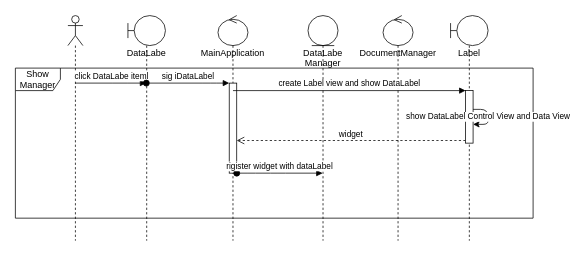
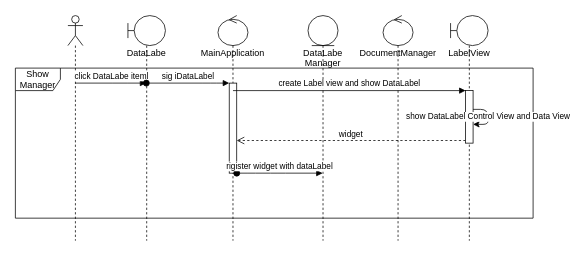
  <mxCell id="0" />
  <mxCell id="1" parent="0" />
  <mxCell id="2" value="Show Manager" style="shape=umlFrame;whiteSpace=wrap;html=1;" vertex="1" parent="1"><mxGeometry x="20" y="90" width="690" height="200" as="geometry" /></mxCell>
  <mxCell id="3" value="DataLabe" style="shape=umlLifeline;participant=umlBoundary;perimeter=lifelinePerimeter;whiteSpace=wrap;html=1;container=1;collapsible=0;recursiveResize=0;verticalAlign=top;spacingTop=36;outlineConnect=0;" vertex="1" parent="1"><mxGeometry x="170" y="20" width="50" height="300" as="geometry" /></mxCell>
  <mxCell id="4" value="DocumentManager" style="shape=umlLifeline;participant=umlControl;perimeter=lifelinePerimeter;whiteSpace=wrap;html=1;container=1;collapsible=0;recursiveResize=0;verticalAlign=top;spacingTop=36;outlineConnect=0;" vertex="1" parent="1"><mxGeometry x="510" y="20" width="40" height="300" as="geometry" /></mxCell>
  <mxCell id="5" value="" style="shape=umlLifeline;participant=umlActor;perimeter=lifelinePerimeter;whiteSpace=wrap;html=1;container=1;collapsible=0;recursiveResize=0;verticalAlign=top;spacingTop=36;outlineConnect=0;" vertex="1" parent="1"><mxGeometry x="90" y="20" width="20" height="300" as="geometry" /></mxCell>
  <mxCell id="6" value="click DataLabe iteml" style="html=1;verticalAlign=bottom;endArrow=block;" edge="1" parent="1" source="5" target="3"><mxGeometry x="0.011" width="80" relative="1" as="geometry"><mxPoint x="110" y="110" as="sourcePoint" /><mxPoint x="190" y="110" as="targetPoint" /><Array as="points"><mxPoint x="160" y="110" /></Array><mxPoint as="offset" /></mxGeometry></mxCell>
  <mxCell id="7" value="MainApplication" style="shape=umlLifeline;participant=umlControl;perimeter=lifelinePerimeter;whiteSpace=wrap;html=1;container=1;collapsible=0;recursiveResize=0;verticalAlign=top;spacingTop=36;outlineConnect=0;" vertex="1" parent="1"><mxGeometry x="290" y="20" width="40" height="300" as="geometry" /></mxCell>
  <mxCell id="8" value="" style="html=1;points=[];perimeter=orthogonalPerimeter;" vertex="1" parent="7"><mxGeometry x="15" y="90" width="10" height="120" as="geometry" /></mxCell>
  <mxCell id="9" value="sig iDataLabel" style="html=1;verticalAlign=bottom;startArrow=oval;endArrow=block;startSize=8;" edge="1" parent="1" source="3" target="8"><mxGeometry x="-0.004" relative="1" as="geometry"><mxPoint x="245" y="120" as="sourcePoint" /><Array as="points"><mxPoint x="280" y="110" /></Array><mxPoint as="offset" /></mxGeometry></mxCell>
  <mxCell id="10" value="DataLabe Manager" style="shape=umlLifeline;participant=umlEntity;perimeter=lifelinePerimeter;whiteSpace=wrap;html=1;container=1;collapsible=0;recursiveResize=0;verticalAlign=top;spacingTop=36;outlineConnect=0;" vertex="1" parent="1"><mxGeometry x="410" y="20" width="40" height="300" as="geometry" /></mxCell>
  <mxCell id="11" value="create Label view and show DataLabel" style="html=1;verticalAlign=bottom;endArrow=block;entryX=0;entryY=0;" edge="1" parent="1" target="14"><mxGeometry relative="1" as="geometry"><mxPoint x="310" y="120" as="sourcePoint" /></mxGeometry></mxCell>
  <mxCell id="12" value="widget" style="html=1;verticalAlign=bottom;endArrow=open;dashed=1;endSize=8;exitX=0;exitY=0.95;" edge="1" parent="1" source="14" target="8"><mxGeometry x="0.002" relative="1" as="geometry"><mxPoint x="310" y="170" as="targetPoint" /><mxPoint as="offset" /></mxGeometry></mxCell>
- <mxCell id="13" value="Label" style="shape=umlLifeline;participant=umlBoundary;perimeter=lifelinePerimeter;whiteSpace=wrap;html=1;container=1;collapsible=0;recursiveResize=0;verticalAlign=top;spacingTop=36;outlineConnect=0;" vertex="1" parent="1"><mxGeometry x="600" y="20" width="50" height="300" as="geometry" /></mxCell>
+ <mxCell id="13" value="LabelView" style="shape=umlLifeline;participant=umlBoundary;perimeter=lifelinePerimeter;whiteSpace=wrap;html=1;container=1;collapsible=0;recursiveResize=0;verticalAlign=top;spacingTop=36;outlineConnect=0;" vertex="1" parent="1"><mxGeometry x="600" y="20" width="50" height="300" as="geometry" /></mxCell>
  <mxCell id="14" value="" style="html=1;points=[];perimeter=orthogonalPerimeter;" vertex="1" parent="13"><mxGeometry x="20" y="100" width="10" height="70" as="geometry" /></mxCell>
  <mxCell id="15" value="show DataLabel Control View and Data View" style="edgeStyle=none;html=1;" edge="1" parent="13" source="14" target="14"><mxGeometry relative="1" as="geometry" /></mxCell>
  <mxCell id="16" value="rigister widget with dataLabel" style="html=1;verticalAlign=bottom;startArrow=oval;startFill=1;endArrow=block;startSize=8;" edge="1" parent="1" target="10" source="8"><mxGeometry x="0.004" width="60" relative="1" as="geometry"><mxPoint x="310" y="230" as="sourcePoint" /><mxPoint x="370" y="190" as="targetPoint" /><Array as="points"><mxPoint x="340" y="230" /><mxPoint x="370" y="230" /></Array><mxPoint as="offset" /></mxGeometry></mxCell>
